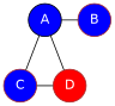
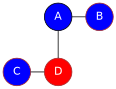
  graph {
    node [color=brown fillcolor=blue fontcolor=white fontname=helvetica shape=circle style=filled]
    n1 [color=black label=A]
    n2 [label=B]
    n3 [label=C]
    n4 [fillcolor=red label=D]
    subgraph sub_1 {
      rank=same
      n1
      n2
    }
    subgraph sub_2 {
      rank=same
      n3
      n4
    }
    n1 -- n2
-   n1 -- n3
    n1 -- n4
    n3 -- n4
  }
